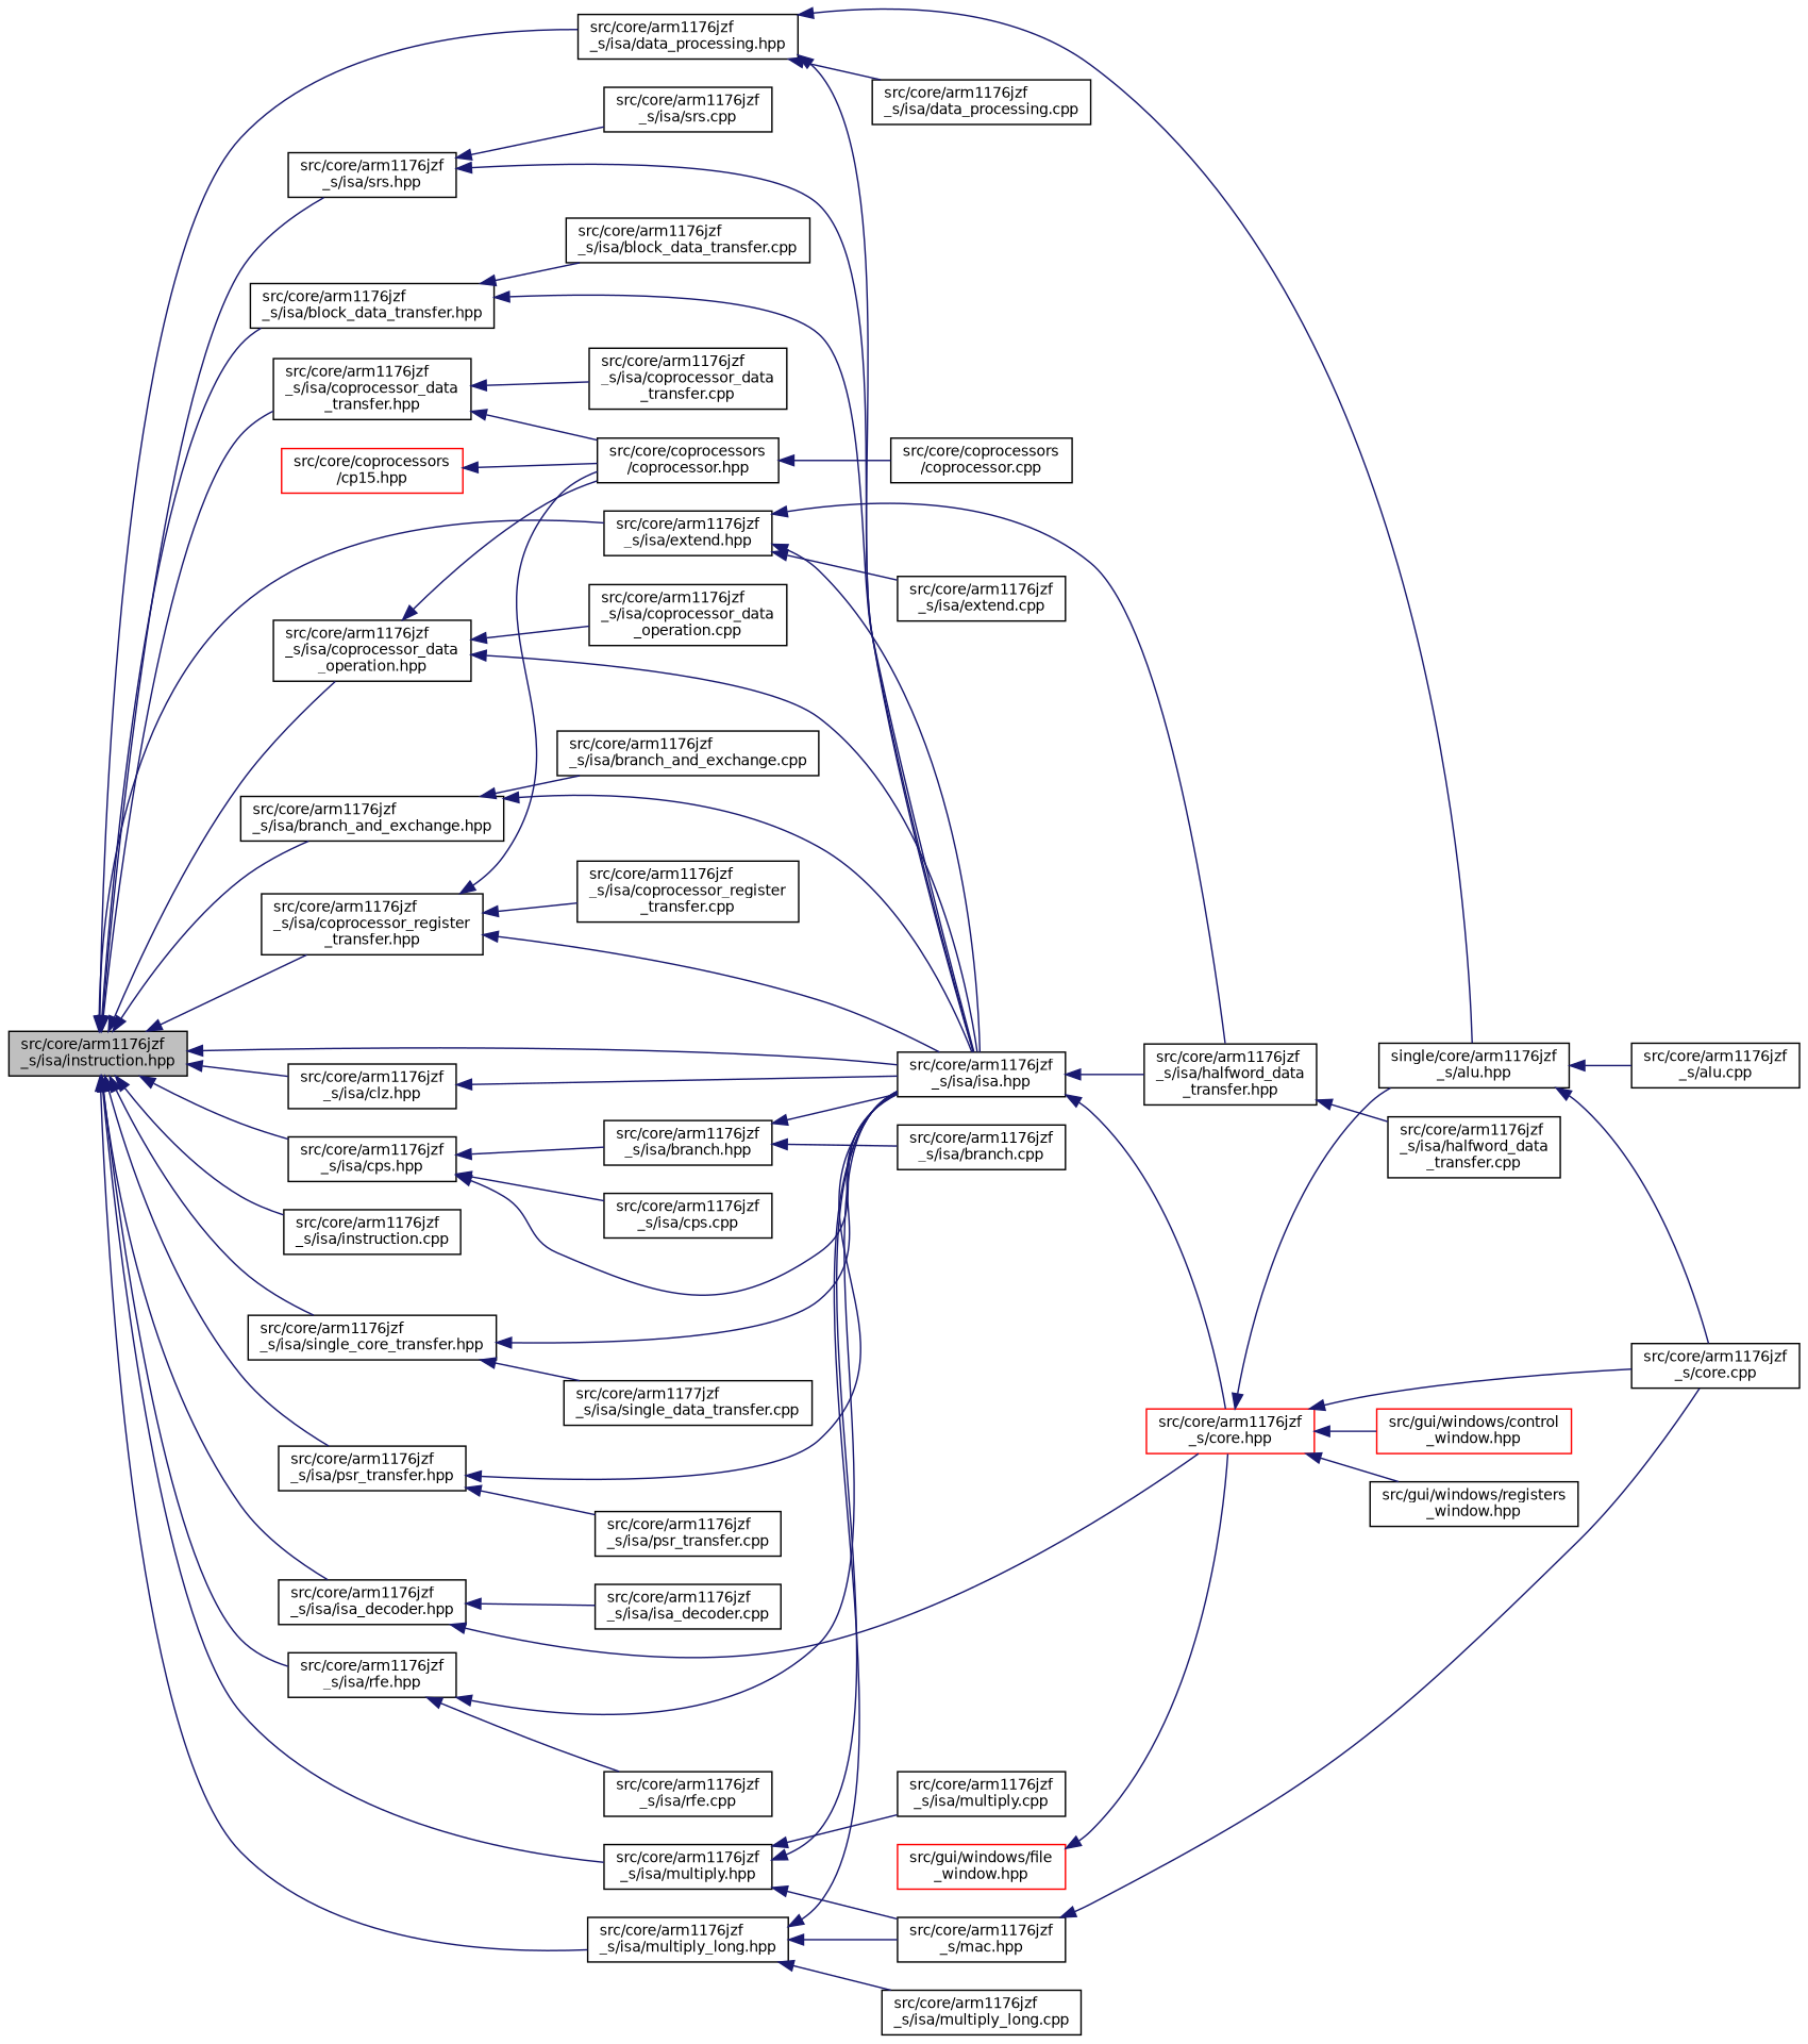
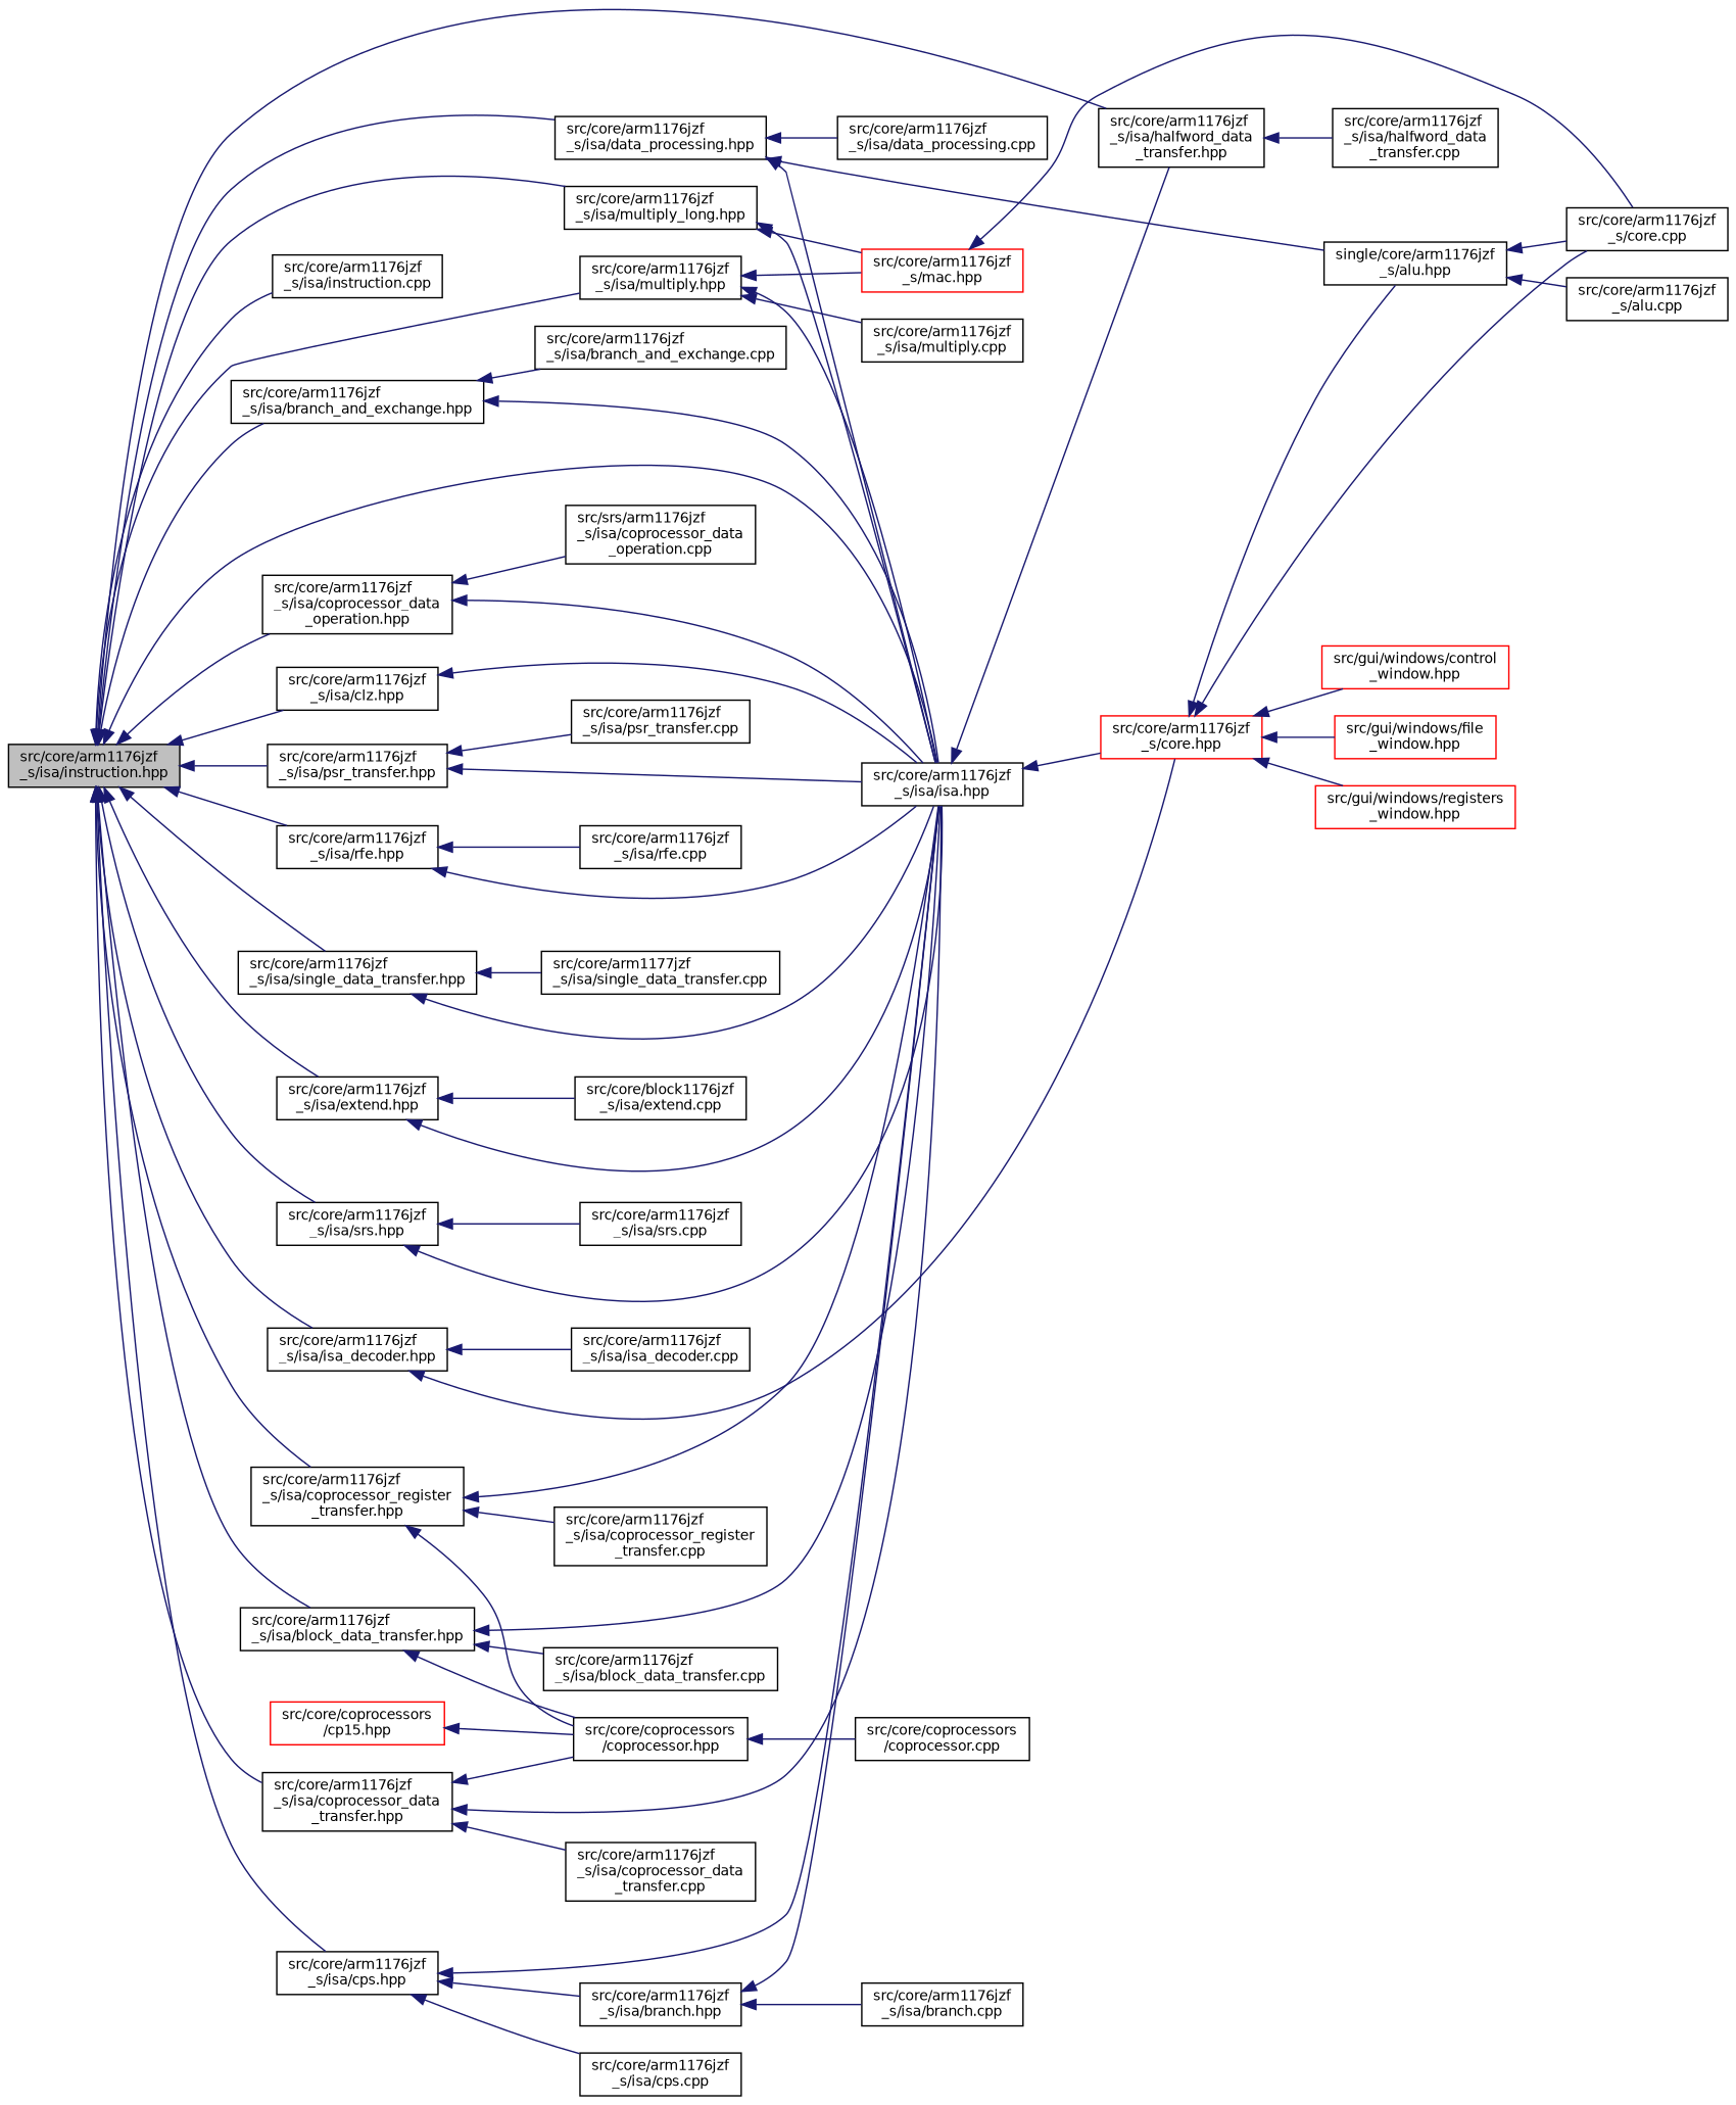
  digraph {
    rankdir=LR
    node [color=black fontname=Helvetica fontsize=10 shape=record]
    edge [color=midnightblue dir=back fontname=Helvetica fontsize=10 labelfontname=Helvetica labelfontsize=10 style=solid]
    n1 [fillcolor=grey75 fontcolor=black height=0.2 label="src/core/arm1176jzf\l_s/isa/instruction.hpp" style=filled width=0.4]
    n2 [height=0.2 label="src/core/arm1176jzf\l_s/isa/block_data_transfer.hpp" width=0.4]
    n3 [height=0.2 label="src/core/arm1176jzf\l_s/isa/isa.hpp" width=0.4]
    n4 [height=0.2 label="src/core/arm1176jzf\l_s/isa/branch_and_exchange.hpp" width=0.4]
    n5 [height=0.2 label="src/core/arm1176jzf\l_s/isa/clz.hpp" width=0.4]
    n6 [height=0.2 label="src/core/arm1176jzf\l_s/isa/coprocessor_data\l_operation.hpp" width=0.4]
    n7 [height=0.2 label="src/core/arm1176jzf\l_s/isa/coprocessor_data\l_transfer.hpp" width=0.4]
    n8 [height=0.2 label="src/core/arm1176jzf\l_s/isa/coprocessor_register\l_transfer.hpp" width=0.4]
    n9 [height=0.2 label="src/core/arm1176jzf\l_s/isa/cps.hpp" width=0.4]
    n10 [height=0.2 label="src/core/arm1176jzf\l_s/isa/data_processing.hpp" width=0.4]
    n11 [height=0.2 label="src/core/arm1176jzf\l_s/isa/extend.hpp" width=0.4]
    n12 [height=0.2 label="src/core/arm1176jzf\l_s/isa/halfword_data\l_transfer.hpp" width=0.4]
    n13 [height=0.2 label="src/core/arm1176jzf\l_s/isa/instruction.cpp" width=0.4]
    n14 [height=0.2 label="src/core/arm1176jzf\l_s/isa/isa_decoder.hpp" width=0.4]
    n15 [height=0.2 label="src/core/arm1176jzf\l_s/isa/multiply.hpp" width=0.4]
    n16 [height=0.2 label="src/core/arm1176jzf\l_s/isa/multiply_long.hpp" width=0.4]
    n17 [height=0.2 label="src/core/arm1176jzf\l_s/isa/psr_transfer.hpp" width=0.4]
    n18 [height=0.2 label="src/core/arm1176jzf\l_s/isa/rfe.hpp" width=0.4]
-   n19 [height=0.2 label="src/core/arm1176jzf\l_s/isa/single_core_transfer.hpp" width=0.4]
+   n19 [height=0.2 label="src/core/arm1176jzf\l_s/isa/single_data_transfer.hpp" width=0.4]
    n20 [height=0.2 label="src/core/arm1176jzf\l_s/isa/srs.hpp" width=0.4]
    n21 [height=0.2 label="src/core/arm1176jzf\l_s/isa/block_data_transfer.cpp" width=0.4]
    n22 [color=red height=0.2 label="src/core/arm1176jzf\l_s/core.hpp" width=0.4]
    n23 [height=0.2 label="src/core/arm1176jzf\l_s/isa/branch.hpp" width=0.4]
    n24 [height=0.2 label="src/core/arm1176jzf\l_s/isa/branch.cpp" width=0.4]
    n25 [height=0.2 label="src/core/arm1176jzf\l_s/isa/branch_and_exchange.cpp" width=0.4]
-   n26 [height=0.2 label="src/core/arm1176jzf\l_s/isa/coprocessor_data\l_operation.cpp" width=0.4]
+   n26 [height=0.2 label="src/srs/arm1176jzf\l_s/isa/coprocessor_data\l_operation.cpp" width=0.4]
    n27 [height=0.2 label="src/core/coprocessors\l/coprocessor.hpp" width=0.4]
    n28 [height=0.2 label="src/core/arm1176jzf\l_s/isa/coprocessor_data\l_transfer.cpp" width=0.4]
    n29 [height=0.2 label="src/core/arm1176jzf\l_s/isa/coprocessor_register\l_transfer.cpp" width=0.4]
    n30 [height=0.2 label="src/core/arm1176jzf\l_s/isa/cps.cpp" width=0.4]
    n31 [height=0.2 label="single/core/arm1176jzf\l_s/alu.hpp" width=0.4]
    n32 [height=0.2 label="src/core/arm1176jzf\l_s/isa/data_processing.cpp" width=0.4]
-   n33 [height=0.2 label="src/core/arm1176jzf\l_s/isa/extend.cpp" width=0.4]
+   n33 [height=0.2 label="src/core/block1176jzf\l_s/isa/extend.cpp" width=0.4]
    n34 [height=0.2 label="src/core/arm1176jzf\l_s/isa/halfword_data\l_transfer.cpp" width=0.4]
    n35 [height=0.2 label="src/core/arm1176jzf\l_s/isa/isa_decoder.cpp" width=0.4]
    n36 [height=0.2 label="src/core/arm1176jzf\l_s/isa/multiply.cpp" width=0.4]
-   n37 [height=0.2 label="src/core/arm1176jzf\l_s/mac.hpp" width=0.4]
-   n38 [height=0.2 label="src/core/arm1176jzf\l_s/isa/multiply_long.cpp" width=0.4]
+   n37 [color=red height=0.2 label="src/core/arm1176jzf\l_s/mac.hpp" width=0.4]
    n39 [height=0.2 label="src/core/arm1176jzf\l_s/isa/psr_transfer.cpp" width=0.4]
    n40 [height=0.2 label="src/core/arm1176jzf\l_s/isa/rfe.cpp" width=0.4]
    n41 [height=0.2 label="src/core/arm1177jzf\l_s/isa/single_data_transfer.cpp" width=0.4]
    n42 [height=0.2 label="src/core/arm1176jzf\l_s/isa/srs.cpp" width=0.4]
    n43 [height=0.2 label="src/core/arm1176jzf\l_s/core.cpp" width=0.4]
    n44 [color=red height=0.2 label="src/gui/windows/control\l_window.hpp" width=0.4]
    n45 [color=red height=0.2 label="src/gui/windows/file\l_window.hpp" width=0.4]
-   n46 [height=0.2 label="src/gui/windows/registers\l_window.hpp" width=0.4]
+   n46 [color=red height=0.2 label="src/gui/windows/registers\l_window.hpp" width=0.4]
    n47 [height=0.2 label="src/core/arm1176jzf\l_s/alu.cpp" width=0.4]
    n48 [height=0.2 label="src/core/coprocessors\l/coprocessor.cpp" width=0.4]
    n49 [color=red height=0.2 label="src/core/coprocessors\l/cp15.hpp" width=0.4]
    n1 -> n2
    n1 -> n3
    n1 -> n4
    n1 -> n5
    n1 -> n6
    n1 -> n7
    n1 -> n8
    n1 -> n9
    n1 -> n10
    n1 -> n11
-   n11 -> n12
+   n1 -> n12
    n1 -> n13
    n1 -> n14
    n1 -> n15
    n1 -> n16
    n1 -> n17
    n1 -> n18
    n1 -> n19
    n1 -> n20
    n2 -> n3
    n2 -> n21
    n3 -> n12
    n3 -> n22
    n4 -> n3
    n4 -> n25
    n5 -> n3
    n6 -> n3
    n6 -> n26
-   n6 -> n27
+   n2 -> n27
+   n7 -> n3
    n7 -> n27
    n7 -> n28
    n8 -> n3
    n8 -> n27
    n8 -> n29
    n9 -> n3
    n9 -> n23
    n9 -> n30
    n10 -> n3
    n10 -> n31
    n10 -> n32
    n11 -> n3
    n11 -> n33
    n12 -> n34
    n14 -> n22
    n14 -> n35
    n15 -> n3
    n15 -> n36
    n15 -> n37
    n16 -> n3
    n16 -> n37
-   n16 -> n38
    n17 -> n3
    n17 -> n39
    n18 -> n3
    n18 -> n40
    n19 -> n3
    n19 -> n41
    n20 -> n3
    n20 -> n42
    n22 -> n31
    n22 -> n43
    n22 -> n44
-   n45 -> n22
+   n22 -> n45
    n22 -> n46
    n23 -> n3
    n23 -> n24
    n27 -> n48
    n31 -> n43
    n31 -> n47
    n37 -> n43
    n49 -> n27
  }
